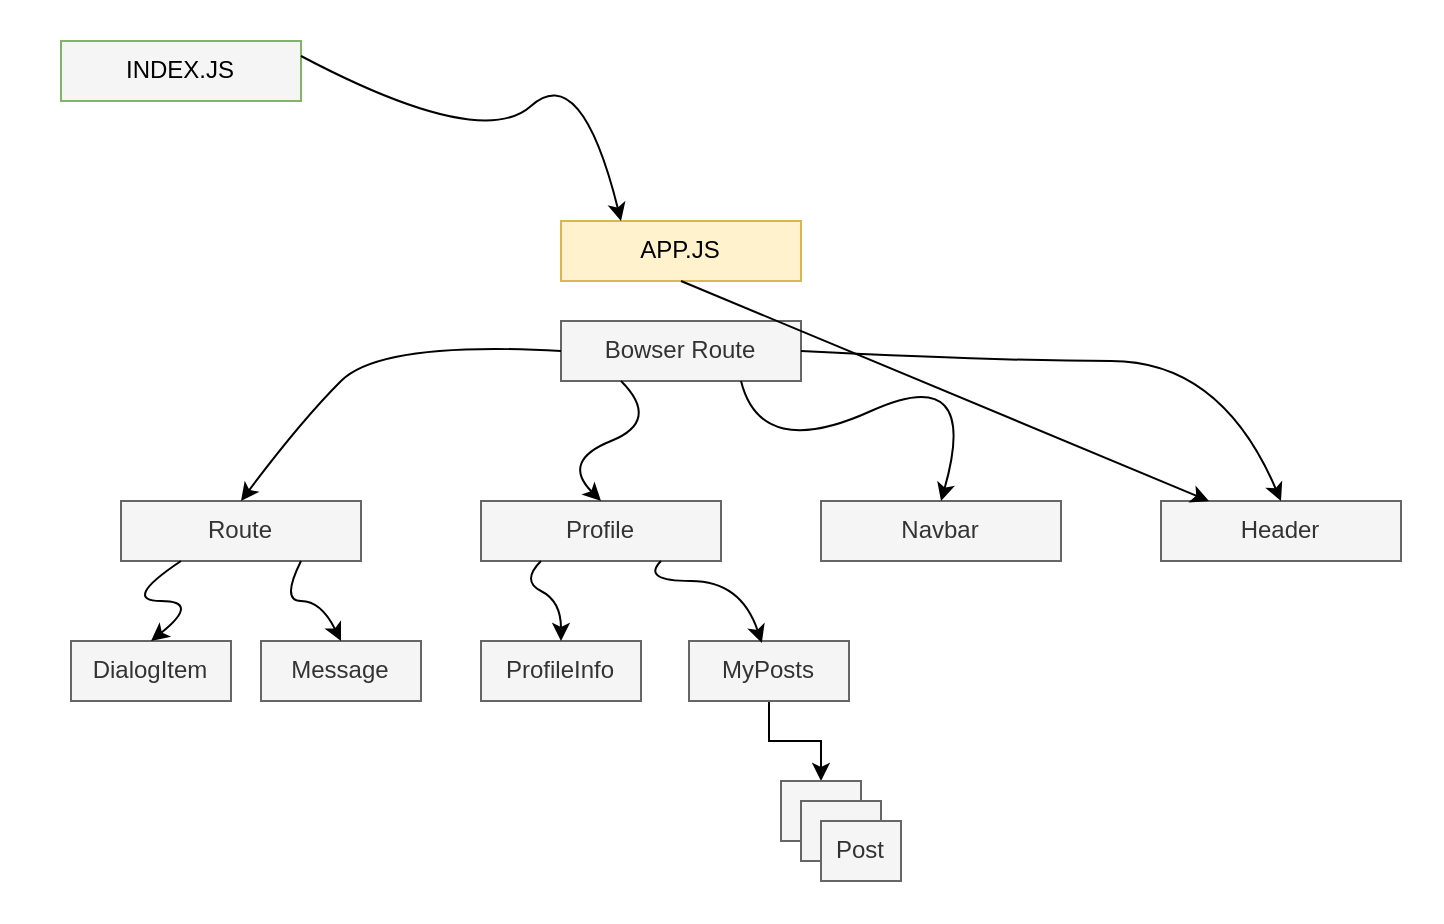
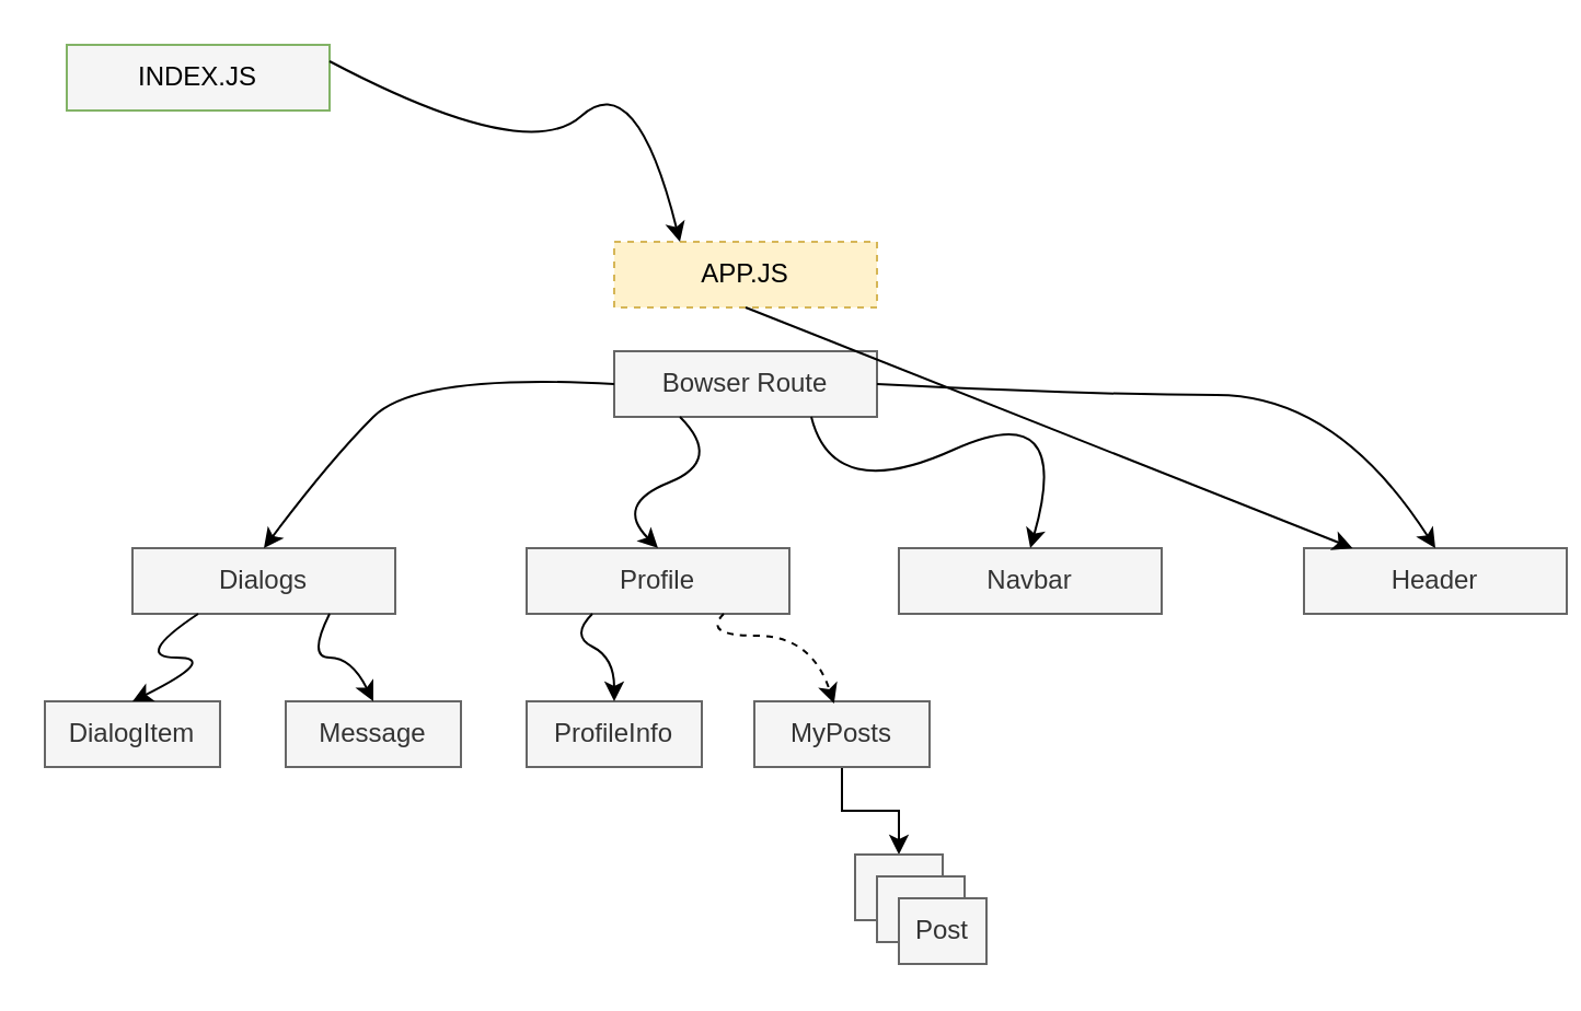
  <mxCell id="0" />
  <mxCell id="1" parent="0" />
  <mxCell id="2" value="INDEX.JS" style="rounded=0;whiteSpace=wrap;html=1;fillColor=#f5f5f5;strokeColor=#82b366;" vertex="1" parent="1"><mxGeometry x="30" y="20" width="120" height="30" as="geometry" /></mxCell>
- <mxCell id="3" value="APP.JS" style="rounded=0;whiteSpace=wrap;html=1;fillColor=#fff2cc;strokeColor=#d6b656;" vertex="1" parent="1"><mxGeometry x="280" y="110" width="120" height="30" as="geometry" /></mxCell>
+ <mxCell id="3" value="APP.JS" style="rounded=0;whiteSpace=wrap;html=1;fillColor=#fff2cc;strokeColor=#d6b656;dashed=1;" vertex="1" parent="1"><mxGeometry x="280" y="110" width="120" height="30" as="geometry" /></mxCell>
  <mxCell id="4" value="" style="curved=1;endArrow=classic;html=1;rounded=0;entryX=0.25;entryY=0;entryDx=0;entryDy=0;exitX=1;exitY=0.25;exitDx=0;exitDy=0;" edge="1" parent="1" source="2" target="3"><mxGeometry width="50" height="50" relative="1" as="geometry"><mxPoint x="130" y="100" as="sourcePoint" /><mxPoint x="630" y="350" as="targetPoint" /><Array as="points"><mxPoint x="240" y="75" /><mxPoint x="290" y="30" /></Array></mxGeometry></mxCell>
  <mxCell id="5" value="Bowser Route" style="rounded=0;whiteSpace=wrap;html=1;fillColor=#f5f5f5;strokeColor=#666666;fontColor=#333333;" vertex="1" parent="1"><mxGeometry x="280" y="160" width="120" height="30" as="geometry" /></mxCell>
- <mxCell id="6" value="Route" style="rounded=0;whiteSpace=wrap;html=1;fillColor=#f5f5f5;strokeColor=#666666;fontColor=#333333;" vertex="1" parent="1"><mxGeometry x="60" y="250" width="120" height="30" as="geometry" /></mxCell>
- <mxCell id="7" value="Header" style="rounded=0;whiteSpace=wrap;html=1;fillColor=#f5f5f5;strokeColor=#666666;fontColor=#333333;" vertex="1" parent="1"><mxGeometry x="580" y="250" width="120" height="30" as="geometry" /></mxCell>
+ <mxCell id="6" value="Dialogs" style="rounded=0;whiteSpace=wrap;html=1;fillColor=#f5f5f5;strokeColor=#666666;fontColor=#333333;" vertex="1" parent="1"><mxGeometry x="60" y="250" width="120" height="30" as="geometry" /></mxCell>
+ <mxCell id="7" value="Header" style="rounded=0;whiteSpace=wrap;html=1;fillColor=#f5f5f5;strokeColor=#666666;fontColor=#333333;" vertex="1" parent="1"><mxGeometry x="595" y="250" width="120" height="30" as="geometry" /></mxCell>
  <mxCell id="8" value="Navbar" style="rounded=0;whiteSpace=wrap;html=1;fillColor=#f5f5f5;strokeColor=#666666;fontColor=#333333;" vertex="1" parent="1"><mxGeometry x="410" y="250" width="120" height="30" as="geometry" /></mxCell>
  <mxCell id="9" value="Profile" style="rounded=0;whiteSpace=wrap;html=1;fillColor=#f5f5f5;strokeColor=#666666;fontColor=#333333;" vertex="1" parent="1"><mxGeometry x="240" y="250" width="120" height="30" as="geometry" /></mxCell>
  <mxCell id="10" value="" style="endArrow=classic;html=1;rounded=0;exitX=0.5;exitY=1;exitDx=0;exitDy=0;" edge="1" parent="1" source="3" target="7"><mxGeometry width="50" height="50" relative="1" as="geometry"><mxPoint x="580" y="400" as="sourcePoint" /><mxPoint x="630" y="350" as="targetPoint" /></mxGeometry></mxCell>
  <mxCell id="11" value="" style="curved=1;endArrow=classic;html=1;rounded=0;exitX=0;exitY=0.5;exitDx=0;exitDy=0;entryX=0.5;entryY=0;entryDx=0;entryDy=0;" edge="1" parent="1" source="5" target="6"><mxGeometry width="50" height="50" relative="1" as="geometry"><mxPoint x="580" y="400" as="sourcePoint" /><mxPoint x="630" y="350" as="targetPoint" /><Array as="points"><mxPoint x="190" y="170" /><mxPoint x="150" y="210" /></Array></mxGeometry></mxCell>
  <mxCell id="12" value="" style="curved=1;endArrow=classic;html=1;rounded=0;exitX=0.25;exitY=1;exitDx=0;exitDy=0;entryX=0.5;entryY=0;entryDx=0;entryDy=0;" edge="1" parent="1" source="5" target="9"><mxGeometry width="50" height="50" relative="1" as="geometry"><mxPoint x="290" y="185" as="sourcePoint" /><mxPoint x="130" y="260" as="targetPoint" /><Array as="points"><mxPoint x="330" y="210" /><mxPoint x="280" y="230" /></Array></mxGeometry></mxCell>
  <mxCell id="13" value="" style="curved=1;endArrow=classic;html=1;rounded=0;entryX=0.5;entryY=0;entryDx=0;entryDy=0;exitX=0.75;exitY=1;exitDx=0;exitDy=0;" edge="1" parent="1" source="5" target="8"><mxGeometry width="50" height="50" relative="1" as="geometry"><mxPoint x="400" y="200" as="sourcePoint" /><mxPoint x="310" y="260" as="targetPoint" /><Array as="points"><mxPoint x="380" y="230" /><mxPoint x="490" y="180" /></Array></mxGeometry></mxCell>
  <mxCell id="14" value="" style="curved=1;endArrow=classic;html=1;rounded=0;entryX=0.5;entryY=0;entryDx=0;entryDy=0;" edge="1" parent="1" target="7"><mxGeometry width="50" height="50" relative="1" as="geometry"><mxPoint x="400" y="175" as="sourcePoint" /><mxPoint x="480" y="260" as="targetPoint" /><Array as="points"><mxPoint x="500" y="180" /><mxPoint x="610" y="180" /></Array></mxGeometry></mxCell>
  <mxCell id="15" value="Message" style="rounded=0;whiteSpace=wrap;html=1;fillColor=#f5f5f5;strokeColor=#666666;fontColor=#333333;" vertex="1" parent="1"><mxGeometry x="130" y="320" width="80" height="30" as="geometry" /></mxCell>
- <mxCell id="16" value="DialogItem" style="rounded=0;whiteSpace=wrap;html=1;fillColor=#f5f5f5;strokeColor=#666666;fontColor=#333333;" vertex="1" parent="1"><mxGeometry x="35" y="320" width="80" height="30" as="geometry" /></mxCell>
+ <mxCell id="16" value="DialogItem" style="rounded=0;whiteSpace=wrap;html=1;fillColor=#f5f5f5;strokeColor=#666666;fontColor=#333333;" vertex="1" parent="1"><mxGeometry x="20" y="320" width="80" height="30" as="geometry" /></mxCell>
  <mxCell id="17" value="ProfileInfo" style="rounded=0;whiteSpace=wrap;html=1;fillColor=#f5f5f5;strokeColor=#666666;fontColor=#333333;" vertex="1" parent="1"><mxGeometry x="240" y="320" width="80" height="30" as="geometry" /></mxCell>
  <mxCell id="18" value="" style="edgeStyle=orthogonalEdgeStyle;rounded=0;orthogonalLoop=1;jettySize=auto;html=1;entryX=0.5;entryY=0;entryDx=0;entryDy=0;" edge="1" parent="1" source="19" target="20"><mxGeometry relative="1" as="geometry" /></mxCell>
  <mxCell id="19" value="MyPosts" style="rounded=0;whiteSpace=wrap;html=1;fillColor=#f5f5f5;strokeColor=#666666;fontColor=#333333;" vertex="1" parent="1"><mxGeometry x="344" y="320" width="80" height="30" as="geometry" /></mxCell>
  <mxCell id="20" value="" style="rounded=0;whiteSpace=wrap;html=1;fillColor=#f5f5f5;strokeColor=#666666;fontColor=#333333;" vertex="1" parent="1"><mxGeometry x="390" y="390" width="40" height="30" as="geometry" /></mxCell>
  <mxCell id="21" value="" style="rounded=0;whiteSpace=wrap;html=1;fillColor=#f5f5f5;strokeColor=#666666;fontColor=#333333;" vertex="1" parent="1"><mxGeometry x="400" y="400" width="40" height="30" as="geometry" /></mxCell>
  <mxCell id="22" value="Post" style="rounded=0;whiteSpace=wrap;html=1;fillColor=#f5f5f5;strokeColor=#666666;fontColor=#333333;" vertex="1" parent="1"><mxGeometry x="410" y="410" width="40" height="30" as="geometry" /></mxCell>
  <mxCell id="23" value="" style="curved=1;endArrow=classic;html=1;rounded=0;exitX=0.25;exitY=1;exitDx=0;exitDy=0;entryX=0.5;entryY=0;entryDx=0;entryDy=0;" edge="1" parent="1" source="6" target="16"><mxGeometry width="50" height="50" relative="1" as="geometry"><mxPoint x="290" y="185" as="sourcePoint" /><mxPoint x="130" y="260" as="targetPoint" /><Array as="points"><mxPoint x="60" y="300" /><mxPoint x="100" y="300" /></Array></mxGeometry></mxCell>
  <mxCell id="24" value="" style="curved=1;endArrow=classic;html=1;rounded=0;exitX=0.75;exitY=1;exitDx=0;exitDy=0;entryX=0.5;entryY=0;entryDx=0;entryDy=0;" edge="1" parent="1" source="6" target="15"><mxGeometry width="50" height="50" relative="1" as="geometry"><mxPoint x="100" y="290" as="sourcePoint" /><mxPoint x="70" y="330" as="targetPoint" /><Array as="points"><mxPoint x="140" y="300" /><mxPoint x="160" y="300" /></Array></mxGeometry></mxCell>
  <mxCell id="25" value="" style="curved=1;endArrow=classic;html=1;rounded=0;exitX=0.25;exitY=1;exitDx=0;exitDy=0;entryX=0.5;entryY=0;entryDx=0;entryDy=0;" edge="1" parent="1" source="9" target="17"><mxGeometry width="50" height="50" relative="1" as="geometry"><mxPoint x="320" y="200" as="sourcePoint" /><mxPoint x="310" y="260" as="targetPoint" /><Array as="points"><mxPoint x="260" y="290" /><mxPoint x="280" y="300" /></Array></mxGeometry></mxCell>
- <mxCell id="26" value="" style="curved=1;endArrow=classic;html=1;rounded=0;exitX=0.75;exitY=1;exitDx=0;exitDy=0;entryX=0.455;entryY=0.033;entryDx=0;entryDy=0;entryPerimeter=0;" edge="1" parent="1" source="9" target="19"><mxGeometry width="50" height="50" relative="1" as="geometry"><mxPoint x="280" y="290" as="sourcePoint" /><mxPoint x="290" y="330" as="targetPoint" /><Array as="points"><mxPoint x="320" y="290" /><mxPoint x="370" y="290" /></Array></mxGeometry></mxCell>
+ <mxCell id="26" value="" style="curved=1;endArrow=classic;html=1;rounded=0;exitX=0.75;exitY=1;exitDx=0;exitDy=0;entryX=0.455;entryY=0.033;entryDx=0;entryDy=0;entryPerimeter=0;dashed=1;" edge="1" parent="1" source="9" target="19"><mxGeometry width="50" height="50" relative="1" as="geometry"><mxPoint x="280" y="290" as="sourcePoint" /><mxPoint x="290" y="330" as="targetPoint" /><Array as="points"><mxPoint x="320" y="290" /><mxPoint x="370" y="290" /></Array></mxGeometry></mxCell>
